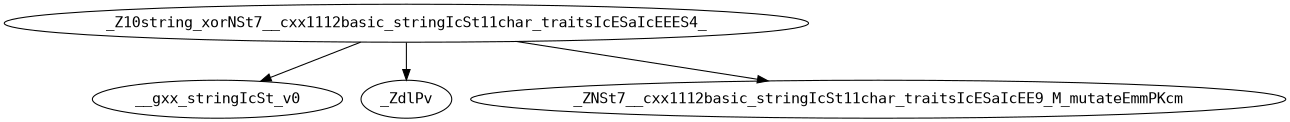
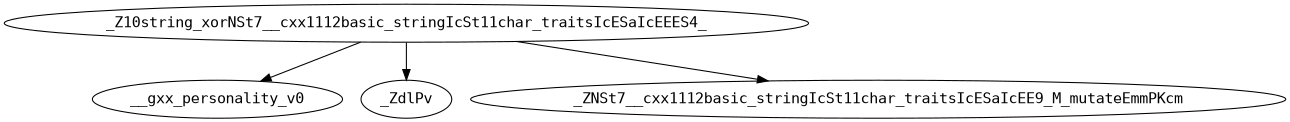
  digraph {
    fontname="DejaVu Sans Mono"
    node [fontname="DejaVu Sans Mono"]
    edge [fontname="DejaVu Sans Mono"]
    n1 [label=_Z10string_xorNSt7__cxx1112basic_stringIcSt11char_traitsIcESaIcEEES4_]
-   n2 [label=__gxx_stringIcSt_v0]
+   n2 [label=__gxx_personality_v0]
    n3 [label=_ZdlPv]
    n4 [label=_ZNSt7__cxx1112basic_stringIcSt11char_traitsIcESaIcEE9_M_mutateEmmPKcm]
    n1 -> n2
    n1 -> n3
    n1 -> n4
  }
